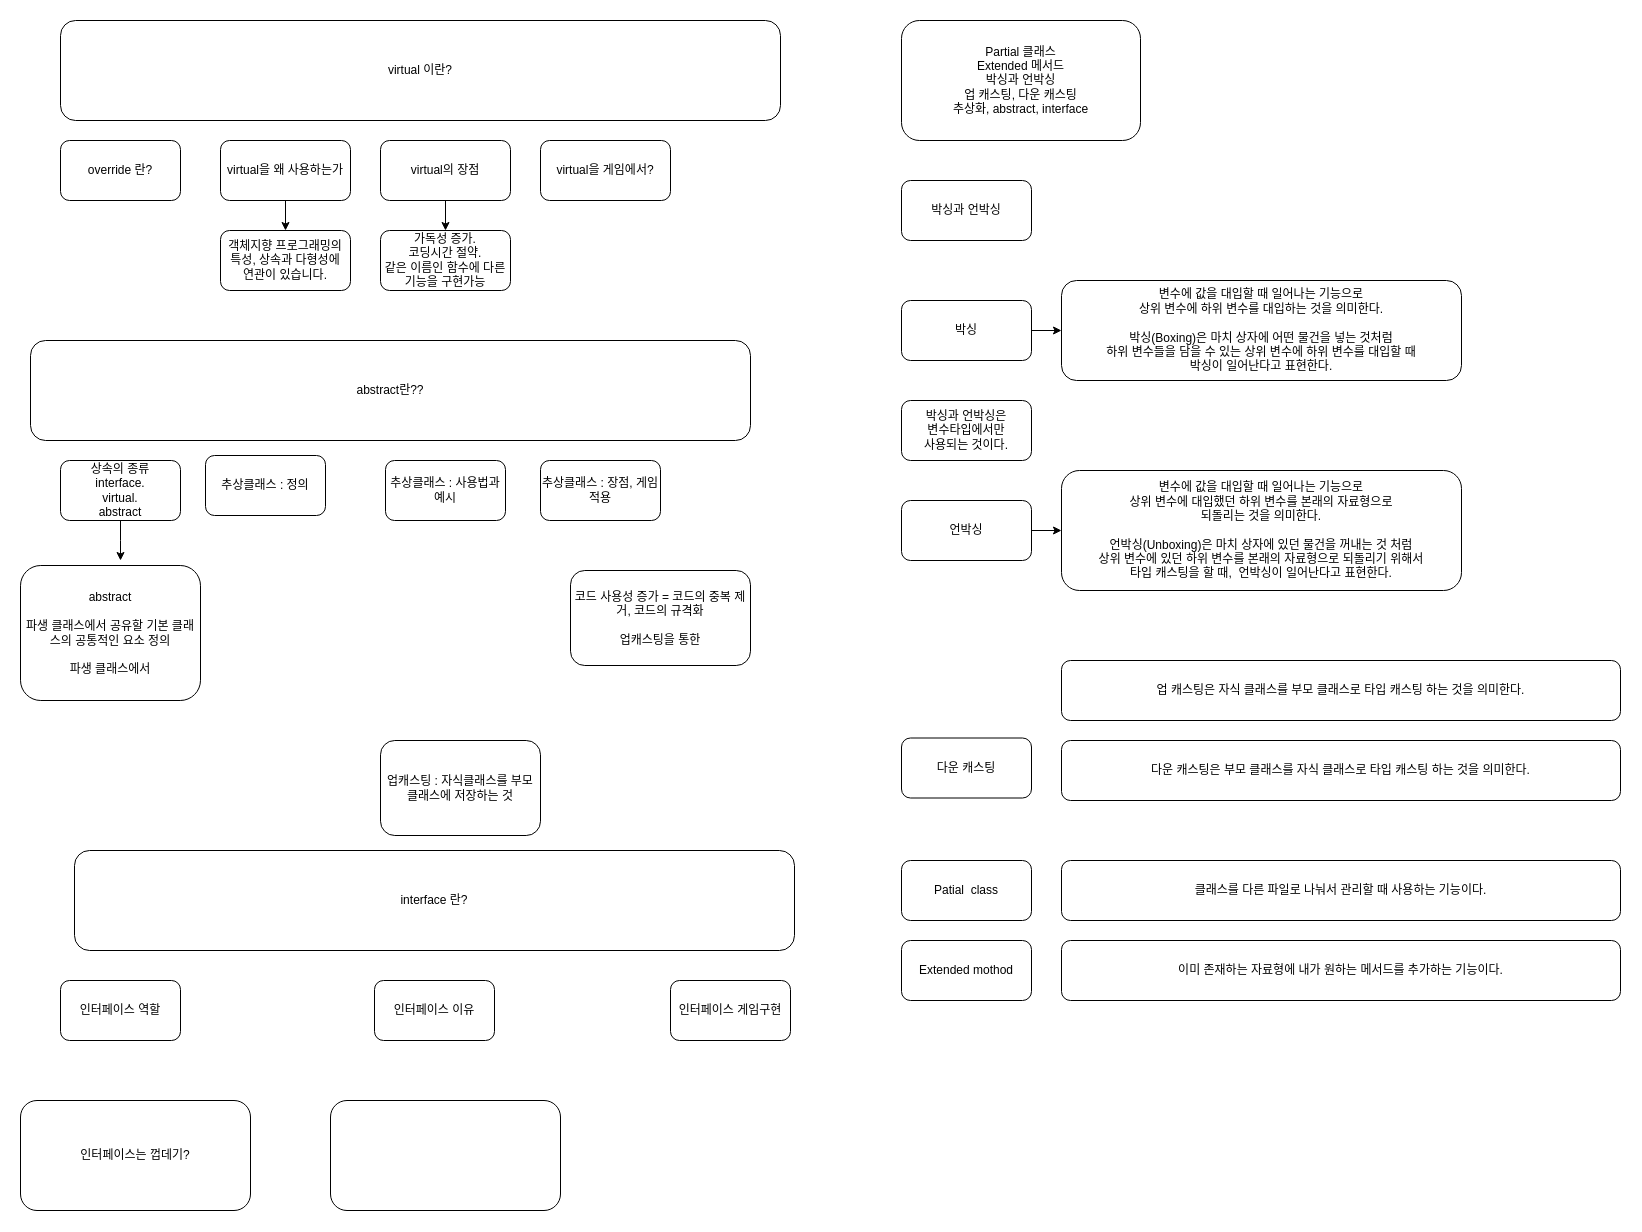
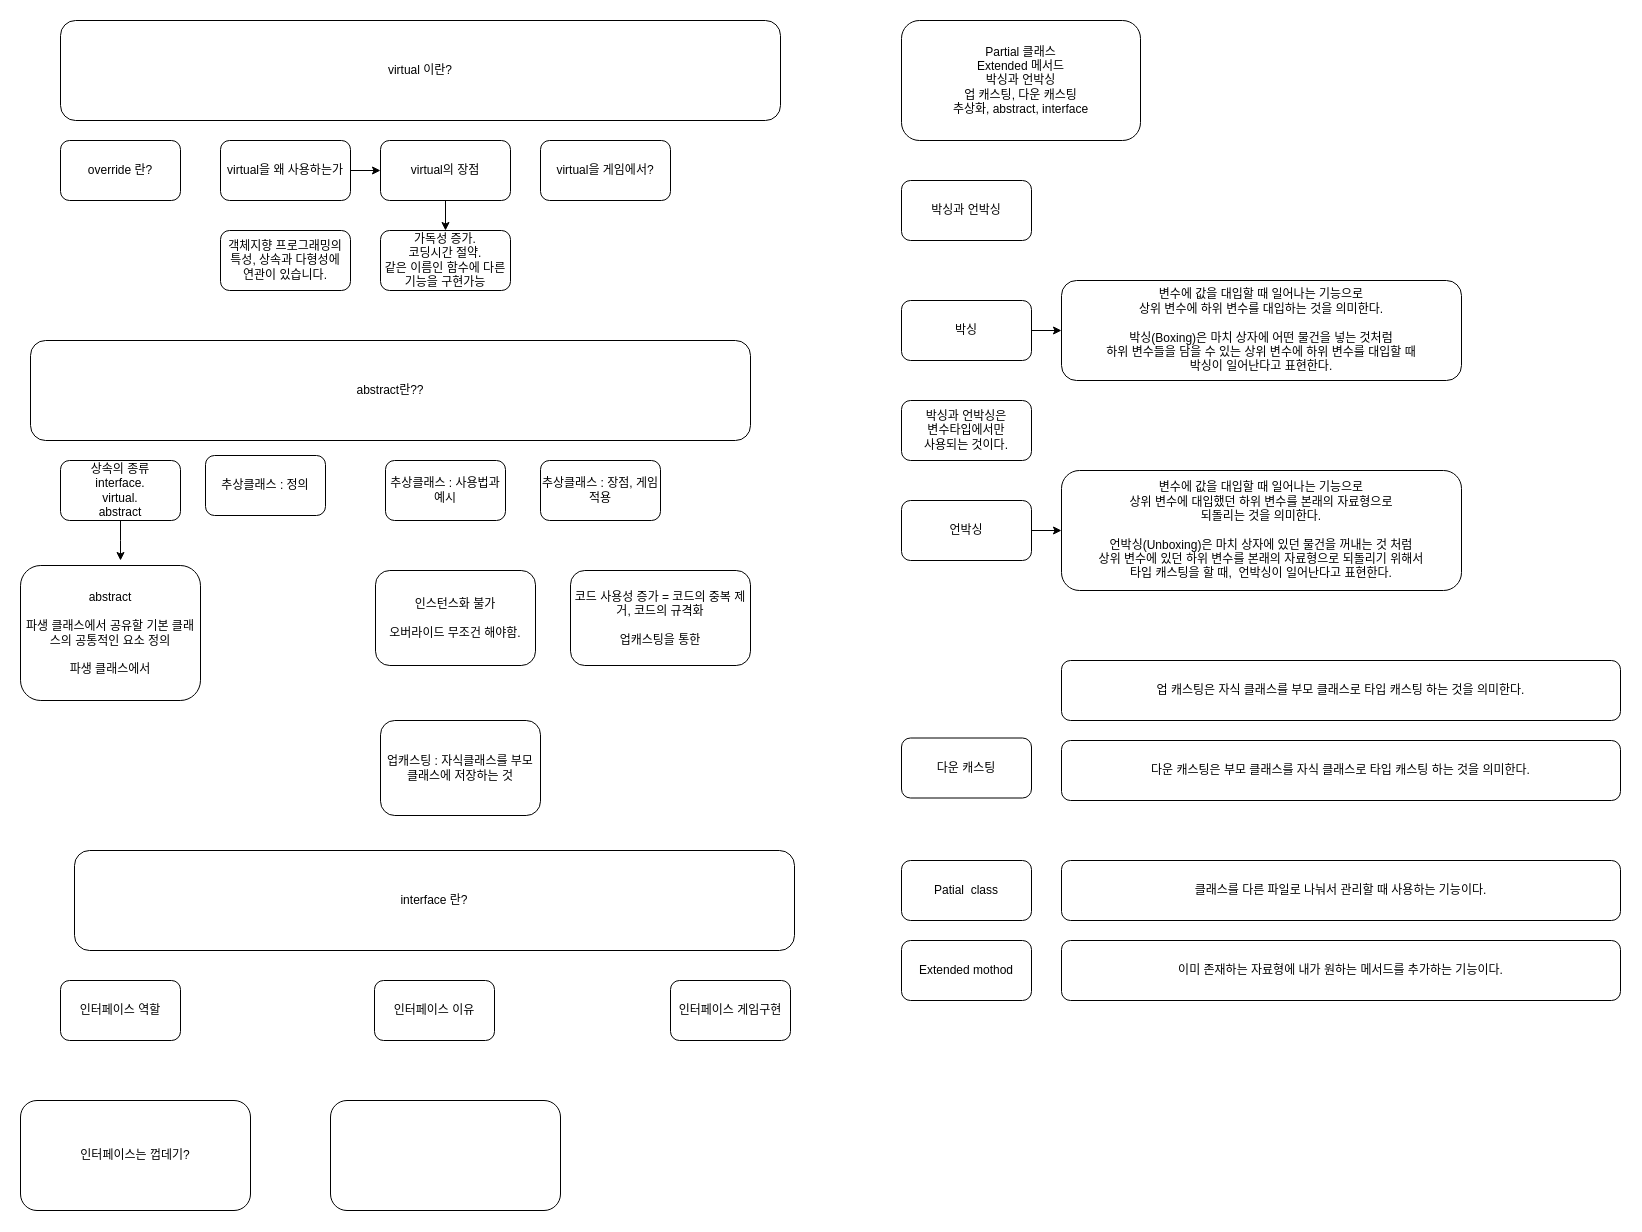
  <mxCell id="0" />
  <mxCell id="1" parent="0" />
  <mxCell id="2" value="virtual 이란?" style="rounded=1;whiteSpace=wrap;html=1;" vertex="1" parent="1"><mxGeometry x="60" y="20" width="720" height="100" as="geometry" /></mxCell>
  <mxCell id="3" value="override 란?" style="rounded=1;whiteSpace=wrap;html=1;" vertex="1" parent="1"><mxGeometry x="60" y="140" width="120" height="60" as="geometry" /></mxCell>
- <mxCell id="4" style="edgeStyle=orthogonalEdgeStyle;rounded=0;orthogonalLoop=1;jettySize=auto;html=1;entryX=0.5;entryY=0;entryDx=0;entryDy=0;" edge="1" parent="1" source="5" target="8"><mxGeometry relative="1" as="geometry" /></mxCell>
+ <mxCell id="4" style="edgeStyle=orthogonalEdgeStyle;rounded=0;orthogonalLoop=1;jettySize=auto;html=1;" edge="1" parent="1" source="5" target="7"><mxGeometry relative="1" as="geometry" /></mxCell>
  <mxCell id="5" value="virtual을 왜 사용하는가" style="rounded=1;whiteSpace=wrap;html=1;" vertex="1" parent="1"><mxGeometry x="220" y="140" width="130" height="60" as="geometry" /></mxCell>
  <mxCell id="6" style="edgeStyle=orthogonalEdgeStyle;rounded=0;orthogonalLoop=1;jettySize=auto;html=1;" edge="1" parent="1" source="7" target="9"><mxGeometry relative="1" as="geometry" /></mxCell>
  <mxCell id="7" value="virtual의 장점" style="rounded=1;whiteSpace=wrap;html=1;" vertex="1" parent="1"><mxGeometry x="380" y="140" width="130" height="60" as="geometry" /></mxCell>
  <mxCell id="8" value="객체지향 프로그래밍의&lt;br&gt;특성, 상속과 다형성에&lt;br&gt;연관이 있습니다." style="rounded=1;whiteSpace=wrap;html=1;" vertex="1" parent="1"><mxGeometry x="220" y="230" width="130" height="60" as="geometry" /></mxCell>
  <mxCell id="9" value="가독성 증가.&lt;br&gt;코딩시간 절약.&lt;br&gt;같은 이름인 함수에 다른 기능을 구현가능" style="rounded=1;whiteSpace=wrap;html=1;" vertex="1" parent="1"><mxGeometry x="380" y="230" width="130" height="60" as="geometry" /></mxCell>
  <mxCell id="10" value="virtual을 게임에서?" style="rounded=1;whiteSpace=wrap;html=1;" vertex="1" parent="1"><mxGeometry x="540" y="140" width="130" height="60" as="geometry" /></mxCell>
  <mxCell id="11" value="abstract란??" style="rounded=1;whiteSpace=wrap;html=1;" vertex="1" parent="1"><mxGeometry x="30" y="340" width="720" height="100" as="geometry" /></mxCell>
  <mxCell id="12" style="edgeStyle=orthogonalEdgeStyle;rounded=0;orthogonalLoop=1;jettySize=auto;html=1;" edge="1" parent="1" source="13"><mxGeometry relative="1" as="geometry"><mxPoint x="120" y="560" as="targetPoint" /></mxGeometry></mxCell>
  <mxCell id="13" value="상속의 종류&lt;br&gt;interface.&lt;br&gt;virtual.&lt;br&gt;abstract" style="rounded=1;whiteSpace=wrap;html=1;" vertex="1" parent="1"><mxGeometry x="60" y="460" width="120" height="60" as="geometry" /></mxCell>
  <mxCell id="14" value="추상클래스 : 정의" style="rounded=1;whiteSpace=wrap;html=1;" vertex="1" parent="1"><mxGeometry x="205" y="455" width="120" height="60" as="geometry" /></mxCell>
  <mxCell id="15" value="추상클래스 : 사용법과 예시" style="rounded=1;whiteSpace=wrap;html=1;" vertex="1" parent="1"><mxGeometry x="385" y="460" width="120" height="60" as="geometry" /></mxCell>
  <mxCell id="16" value="추상클래스 : 장점, 게임적용" style="rounded=1;whiteSpace=wrap;html=1;" vertex="1" parent="1"><mxGeometry x="540" y="460" width="120" height="60" as="geometry" /></mxCell>
  <mxCell id="17" value="abstract&lt;br&gt;&lt;br&gt;파생 클래스에서 공유할 기본 클래스의 공통적인 요소 정의&lt;br&gt;&lt;br&gt;파생 클래스에서" style="rounded=1;whiteSpace=wrap;html=1;" vertex="1" parent="1"><mxGeometry y="565" width="180" height="135" as="geometry" x="20" /></mxCell>
+ <mxCell id="18" value="인스턴스화 불가&lt;br&gt;&lt;br&gt;오버라이드 무조건 해야함." style="rounded=1;whiteSpace=wrap;html=1;" vertex="1" parent="1"><mxGeometry x="375" y="570" width="160" height="95" as="geometry" /></mxCell>
  <mxCell id="19" value="코드 사용성 증가 = 코드의 중복 제거, 코드의 규격화&lt;br&gt;&lt;br&gt;업캐스팅을 통한" style="rounded=1;whiteSpace=wrap;html=1;" vertex="1" parent="1"><mxGeometry x="570" y="570" width="180" height="95" as="geometry" /></mxCell>
- <mxCell id="20" value="업캐스팅 : 자식클래스를 부모 클래스에 저장하는 것" style="rounded=1;whiteSpace=wrap;html=1;" vertex="1" parent="1"><mxGeometry x="380" y="740" width="160" height="95" as="geometry" /></mxCell>
+ <mxCell id="20" value="업캐스팅 : 자식클래스를 부모 클래스에 저장하는 것" style="rounded=1;whiteSpace=wrap;html=1;" vertex="1" parent="1"><mxGeometry x="380" y="720" width="160" height="95" as="geometry" /></mxCell>
  <mxCell id="21" value="interface 란?" style="rounded=1;whiteSpace=wrap;html=1;" vertex="1" parent="1"><mxGeometry x="74" y="850" width="720" height="100" as="geometry" /></mxCell>
  <mxCell id="22" value="인터페이스 역할" style="rounded=1;whiteSpace=wrap;html=1;" vertex="1" parent="1"><mxGeometry x="60" y="980" width="120" height="60" as="geometry" /></mxCell>
  <mxCell id="23" value="인터페이스 이유" style="rounded=1;whiteSpace=wrap;html=1;" vertex="1" parent="1"><mxGeometry x="374" y="980" width="120" height="60" as="geometry" /></mxCell>
  <mxCell id="24" value="인터페이스 게임구현" style="rounded=1;whiteSpace=wrap;html=1;" vertex="1" parent="1"><mxGeometry x="670" y="980" width="120" height="60" as="geometry" /></mxCell>
  <mxCell id="25" value="인터페이스는 껍데기?" style="rounded=1;whiteSpace=wrap;html=1;" vertex="1" parent="1"><mxGeometry y="1100" width="230" height="110" as="geometry" x="20" /></mxCell>
  <mxCell id="26" value="" style="rounded=1;whiteSpace=wrap;html=1;" vertex="1" parent="1"><mxGeometry x="330" y="1100" width="230" height="110" as="geometry" /></mxCell>
  <mxCell id="27" value="Partial 클래스&lt;br&gt;Extended 메서드&lt;br&gt;박싱과 언박싱&lt;br&gt;업 캐스팅, 다운 캐스팅&lt;br&gt;추상화, abstract, interface" style="rounded=1;whiteSpace=wrap;html=1;" vertex="1" parent="1"><mxGeometry x="901" y="20" width="239" height="120" as="geometry" /></mxCell>
  <mxCell id="28" value="박싱과 언박싱" style="rounded=1;whiteSpace=wrap;html=1;" vertex="1" parent="1"><mxGeometry x="901" y="180" width="130" height="60" as="geometry" /></mxCell>
  <mxCell id="29" style="edgeStyle=orthogonalEdgeStyle;rounded=0;orthogonalLoop=1;jettySize=auto;html=1;" edge="1" parent="1" source="30" target="33"><mxGeometry relative="1" as="geometry" /></mxCell>
  <mxCell id="30" value="박싱" style="rounded=1;whiteSpace=wrap;html=1;" vertex="1" parent="1"><mxGeometry x="901" y="300" width="130" height="60" as="geometry" /></mxCell>
  <mxCell id="31" style="edgeStyle=orthogonalEdgeStyle;rounded=0;orthogonalLoop=1;jettySize=auto;html=1;entryX=0;entryY=0.5;entryDx=0;entryDy=0;" edge="1" parent="1" source="32" target="34"><mxGeometry relative="1" as="geometry" /></mxCell>
  <mxCell id="32" value="언박싱" style="rounded=1;whiteSpace=wrap;html=1;" vertex="1" parent="1"><mxGeometry x="901" y="500" width="130" height="60" as="geometry" /></mxCell>
  <mxCell id="33" value="변수에 값을 대입할 때 일어나는 기능으로&lt;br&gt;상위 변수에 하위 변수를 대입하는 것을 의미한다.&lt;br&gt;&lt;br&gt;박싱(Boxing)은 마치 상자에 어떤 물건을 넣는 것처럼&lt;br&gt;하위 변수들을 담을 수 있는 상위 변수에 하위 변수를 대입할 때&lt;br&gt;박싱이 일어난다고 표현한다." style="rounded=1;whiteSpace=wrap;html=1;" vertex="1" parent="1"><mxGeometry x="1061" y="280" width="400" height="100" as="geometry" /></mxCell>
  <mxCell id="34" value="변수에 값을 대입할 때 일어나는 기능으로&lt;br&gt;상위 변수에 대입했던 하위 변수를 본래의 자료형으로&lt;br&gt;되돌리는 것을 의미한다.&lt;br&gt;&lt;br&gt;언박싱(Unboxing)은 마치 상자에 있던 물건을 꺼내는 것 처럼&lt;br&gt;상위 변수에 있던 하위 변수를 본래의 자료형으로 되돌리기 위해서&lt;br&gt;타입 캐스팅을 할 때,&amp;nbsp; 언박싱이 일어난다고 표현한다." style="rounded=1;whiteSpace=wrap;html=1;" vertex="1" parent="1"><mxGeometry x="1061" y="470" width="400" height="120" as="geometry" /></mxCell>
  <mxCell id="35" value="박싱과 언박싱은&lt;br&gt;변수타입에서만&lt;br&gt;사용되는 것이다." style="rounded=1;whiteSpace=wrap;html=1;" vertex="1" parent="1"><mxGeometry x="901" y="400" width="130" height="60" as="geometry" /></mxCell>
  <mxCell id="36" value="다운 캐스팅" style="rounded=1;whiteSpace=wrap;html=1;" vertex="1" parent="1"><mxGeometry x="901" y="737.5" width="130" height="60" as="geometry" /></mxCell>
  <mxCell id="37" value="업 캐스팅은 자식 클래스를 부모 클래스로 타입 캐스팅 하는 것을 의미한다." style="rounded=1;whiteSpace=wrap;html=1;" vertex="1" parent="1"><mxGeometry x="1061" y="660" width="559" height="60" as="geometry" /></mxCell>
  <mxCell id="38" value="다운 캐스팅은 부모 클래스를 자식 클래스로 타입 캐스팅 하는 것을 의미한다." style="rounded=1;whiteSpace=wrap;html=1;" vertex="1" parent="1"><mxGeometry x="1061" y="740" width="559" height="60" as="geometry" /></mxCell>
  <mxCell id="39" value="Patial&amp;nbsp; class" style="rounded=1;whiteSpace=wrap;html=1;" vertex="1" parent="1"><mxGeometry x="901" y="860" width="130" height="60" as="geometry" /></mxCell>
  <mxCell id="40" value="Extended mothod" style="rounded=1;whiteSpace=wrap;html=1;" vertex="1" parent="1"><mxGeometry x="901" y="940" width="130" height="60" as="geometry" /></mxCell>
  <mxCell id="41" value="클래스를 다른 파일로 나눠서 관리할 때 사용하는 기능이다." style="rounded=1;whiteSpace=wrap;html=1;" vertex="1" parent="1"><mxGeometry x="1061" y="860" width="559" height="60" as="geometry" /></mxCell>
  <mxCell id="42" value="이미 존재하는 자료형에 내가 원하는 메서드를 추가하는 기능이다." style="rounded=1;whiteSpace=wrap;html=1;" vertex="1" parent="1"><mxGeometry x="1061" y="940" width="559" height="60" as="geometry" /></mxCell>
